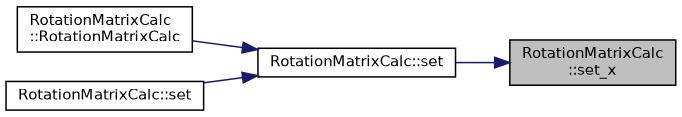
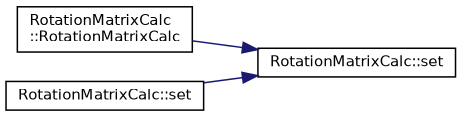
  digraph {
    rankdir=RL
    node [color=black fillcolor=white fontname=Helvetica fontsize=10 shape=record style=filled]
    edge [color=midnightblue dir=back fontname=Helvetica fontsize=10 labelfontname=Helvetica labelfontsize=10 style=solid]
-   n1 [fillcolor=grey75 fontcolor=black height=0.2 label="RotationMatrixCalc\l::set_x" width=0.4]
    n2 [height=0.2 label="RotationMatrixCalc::set" width=0.4]
    n3 [height=0.2 label="RotationMatrixCalc\l::RotationMatrixCalc" width=0.4]
    n4 [height=0.2 label="RotationMatrixCalc::set" width=0.4]
-   n1 -> n2
    n2 -> n3
    n2 -> n4
  }
